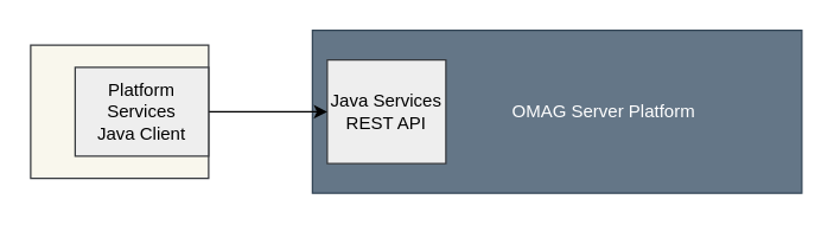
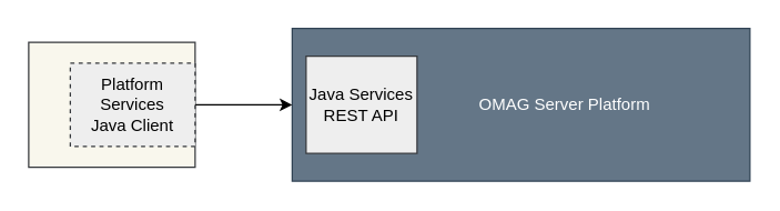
  <mxCell id="0" />
  <mxCell id="1" parent="0" />
  <mxCell id="2" value="" style="rounded=0;whiteSpace=wrap;html=1;fillColor=#f9f7ed;strokeColor=#36393d;" vertex="1" parent="1"><mxGeometry x="20" y="30" width="120" height="90" as="geometry" /></mxCell>
  <mxCell id="3" value="&amp;nbsp; &amp;nbsp; &amp;nbsp; &amp;nbsp; &amp;nbsp; &amp;nbsp; &amp;nbsp; &amp;nbsp; &amp;nbsp; &amp;nbsp;OMAG Server Platform" style="rounded=0;whiteSpace=wrap;html=1;fillColor=#647687;strokeColor=#314354;fontColor=#ffffff;" vertex="1" parent="1"><mxGeometry x="210" y="20" width="330" height="110" as="geometry" /></mxCell>
  <mxCell id="4" value="Java Services REST API" style="rounded=0;whiteSpace=wrap;html=1;fillColor=#eeeeee;strokeColor=#36393d;" vertex="1" parent="1"><mxGeometry x="220" y="40" width="80" height="70" as="geometry" /></mxCell>
- <mxCell id="5" style="edgeStyle=orthogonalEdgeStyle;rounded=0;orthogonalLoop=1;jettySize=auto;html=1;exitX=1;exitY=0.5;exitDx=0;exitDy=0;" edge="1" parent="1" source="6" target="4"><mxGeometry relative="1" as="geometry" /></mxCell>
- <mxCell id="6" value="Platform Services&lt;br&gt;Java Client" style="rounded=0;whiteSpace=wrap;html=1;fillColor=#eeeeee;strokeColor=#36393d;" vertex="1" parent="1"><mxGeometry x="50" y="45" width="90" height="60" as="geometry" /></mxCell>
+ <mxCell id="5" style="edgeStyle=orthogonalEdgeStyle;rounded=0;orthogonalLoop=1;jettySize=auto;html=1;exitX=1;exitY=0.5;exitDx=0;exitDy=0;entryX=0;entryY=0.5;entryDx=0;entryDy=0;" edge="1" parent="1" source="6" target="3"><mxGeometry relative="1" as="geometry" /></mxCell>
+ <mxCell id="6" value="Platform Services&lt;br&gt;Java Client" style="rounded=0;whiteSpace=wrap;html=1;fillColor=#eeeeee;strokeColor=#36393d;dashed=1;" vertex="1" parent="1"><mxGeometry x="50" y="45" width="90" height="60" as="geometry" /></mxCell>
